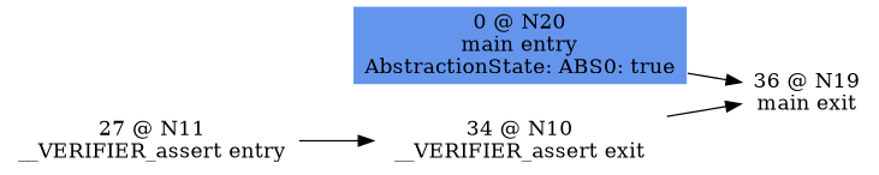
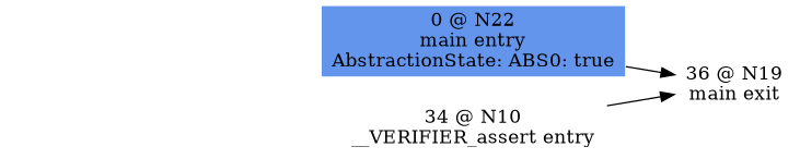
  digraph {
    rankdir=LR
    node [color=white shape=box style=filled]
-   n1 [fillcolor=cornflowerblue label="0 @ N20\nmain entry\nAbstractionState: ABS0: true\n"]
+   n1 [fillcolor=cornflowerblue label="0 @ N22\nmain entry\nAbstractionState: ABS0: true\n"]
    n2 [label="36 @ N19\nmain exit\n"]
-   n3 [label="27 @ N11\n__VERIFIER_assert entry\n"]
-   n4 [label="34 @ N10\n__VERIFIER_assert exit\n"]
+   n4 [label="34 @ N10\n__VERIFIER_assert entry\n"]
    n1 -> n2
-   n3 -> n4
    n4 -> n2
  }
